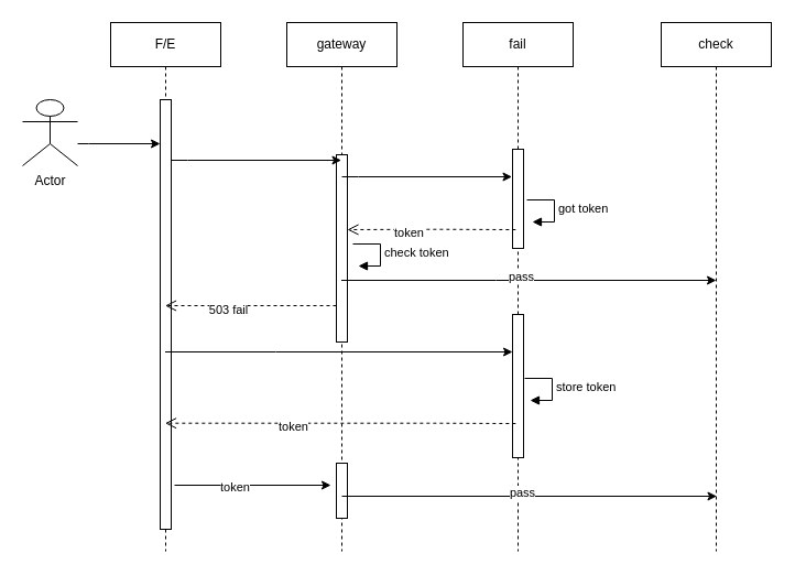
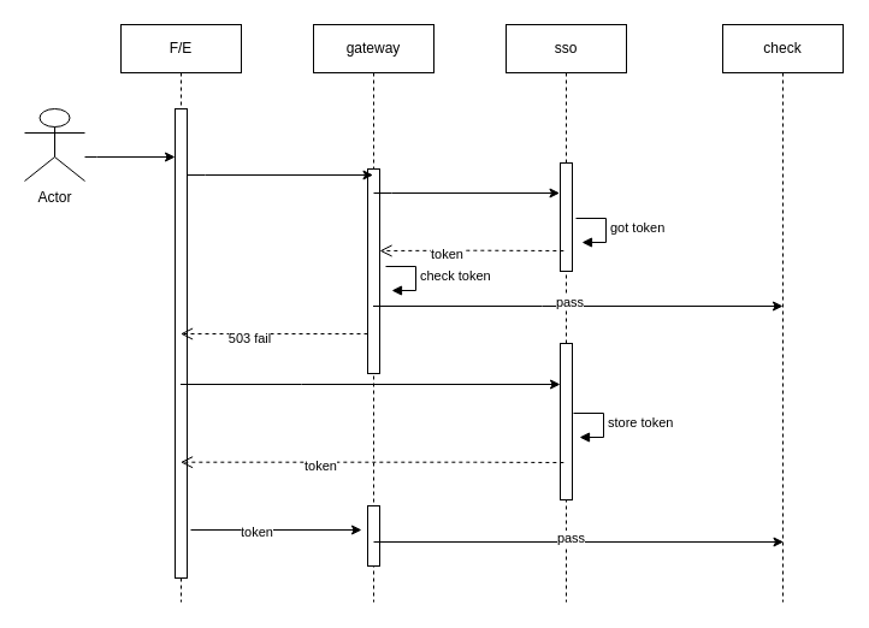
  <mxCell id="0" />
  <mxCell id="1" parent="0" />
  <mxCell id="2" value="F/E" style="shape=umlLifeline;perimeter=lifelinePerimeter;whiteSpace=wrap;html=1;container=1;collapsible=0;recursiveResize=0;outlineConnect=0;" vertex="1" parent="1"><mxGeometry x="100" y="20" width="100" height="480" as="geometry" /></mxCell>
  <mxCell id="3" value="" style="html=1;points=[];perimeter=orthogonalPerimeter;" vertex="1" parent="2"><mxGeometry x="45" y="70" width="10" height="390" as="geometry" /></mxCell>
  <mxCell id="4" value="gateway" style="shape=umlLifeline;perimeter=lifelinePerimeter;whiteSpace=wrap;html=1;container=1;collapsible=0;recursiveResize=0;outlineConnect=0;" vertex="1" parent="1"><mxGeometry x="260" y="20" width="100" height="480" as="geometry" /></mxCell>
  <mxCell id="5" value="" style="html=1;points=[];perimeter=orthogonalPerimeter;" vertex="1" parent="4"><mxGeometry x="45" y="120" width="10" height="170" as="geometry" /></mxCell>
  <mxCell id="6" value="" style="html=1;points=[];perimeter=orthogonalPerimeter;" vertex="1" parent="4"><mxGeometry x="45" y="400" width="10" height="50" as="geometry" /></mxCell>
- <mxCell id="7" value="fail" style="shape=umlLifeline;perimeter=lifelinePerimeter;whiteSpace=wrap;html=1;container=1;collapsible=0;recursiveResize=0;outlineConnect=0;" vertex="1" parent="1"><mxGeometry x="420" y="20" width="100" height="480" as="geometry" /></mxCell>
+ <mxCell id="7" value="sso" style="shape=umlLifeline;perimeter=lifelinePerimeter;whiteSpace=wrap;html=1;container=1;collapsible=0;recursiveResize=0;outlineConnect=0;" vertex="1" parent="1"><mxGeometry x="420" y="20" width="100" height="480" as="geometry" /></mxCell>
  <mxCell id="8" value="" style="html=1;points=[];perimeter=orthogonalPerimeter;" vertex="1" parent="7"><mxGeometry x="45" y="265" width="10" height="130" as="geometry" /></mxCell>
  <mxCell id="9" value="" style="html=1;points=[];perimeter=orthogonalPerimeter;" vertex="1" parent="7"><mxGeometry x="45" y="115" width="10" height="90" as="geometry" /></mxCell>
  <mxCell id="10" style="edgeStyle=orthogonalEdgeStyle;rounded=0;orthogonalLoop=1;jettySize=auto;html=1;" edge="1" parent="1" source="11" target="3"><mxGeometry relative="1" as="geometry"><Array as="points"><mxPoint x="80" y="130" /><mxPoint x="80" y="130" /></Array></mxGeometry></mxCell>
  <mxCell id="11" value="Actor" style="shape=umlActor;verticalLabelPosition=bottom;verticalAlign=top;html=1;" vertex="1" parent="1"><mxGeometry x="20" y="90" width="50" height="60" as="geometry" /></mxCell>
  <mxCell id="12" value="check" style="shape=umlLifeline;perimeter=lifelinePerimeter;whiteSpace=wrap;html=1;container=1;collapsible=0;recursiveResize=0;outlineConnect=0;" vertex="1" parent="1"><mxGeometry x="600" y="20" width="100" height="480" as="geometry" /></mxCell>
  <mxCell id="13" style="edgeStyle=orthogonalEdgeStyle;rounded=0;orthogonalLoop=1;jettySize=auto;html=1;" edge="1" parent="1"><mxGeometry relative="1" as="geometry"><mxPoint x="155" y="145" as="sourcePoint" /><mxPoint x="309.5" y="145" as="targetPoint" /><Array as="points"><mxPoint x="170" y="145" /><mxPoint x="170" y="145" /></Array></mxGeometry></mxCell>
  <mxCell id="14" value="check token" style="edgeStyle=orthogonalEdgeStyle;html=1;align=left;spacingLeft=2;endArrow=block;rounded=0;" edge="1" parent="1"><mxGeometry relative="1" as="geometry"><mxPoint x="320" y="221" as="sourcePoint" /><Array as="points"><mxPoint x="345" y="221" /></Array><mxPoint x="325" y="241" as="targetPoint" /></mxGeometry></mxCell>
  <mxCell id="15" style="edgeStyle=orthogonalEdgeStyle;rounded=0;orthogonalLoop=1;jettySize=auto;html=1;" edge="1" parent="1"><mxGeometry relative="1" as="geometry"><mxPoint x="309.5" y="254" as="sourcePoint" /><mxPoint x="650" y="254" as="targetPoint" /><Array as="points"><mxPoint x="450" y="254" /><mxPoint x="450" y="254" /></Array></mxGeometry></mxCell>
  <mxCell id="16" value="pass" style="edgeLabel;html=1;align=center;verticalAlign=middle;resizable=0;points=[];" vertex="1" connectable="0" parent="15"><mxGeometry x="-0.045" y="4" relative="1" as="geometry"><mxPoint as="offset" /></mxGeometry></mxCell>
  <mxCell id="17" style="html=1;verticalAlign=bottom;endArrow=open;dashed=1;endSize=8;" edge="1" parent="1"><mxGeometry relative="1" as="geometry"><mxPoint x="305" y="277" as="sourcePoint" /><mxPoint x="149.5" y="277" as="targetPoint" /><Array as="points"><mxPoint x="230" y="277" /><mxPoint x="230" y="277" /></Array></mxGeometry></mxCell>
  <mxCell id="18" value="503 fail" style="edgeLabel;html=1;align=center;verticalAlign=middle;resizable=0;points=[];" vertex="1" connectable="0" parent="17"><mxGeometry x="0.269" y="3" relative="1" as="geometry"><mxPoint as="offset" /></mxGeometry></mxCell>
  <mxCell id="19" style="edgeStyle=orthogonalEdgeStyle;rounded=0;orthogonalLoop=1;jettySize=auto;html=1;" edge="1" parent="1"><mxGeometry relative="1" as="geometry"><mxPoint x="149.5" y="319" as="sourcePoint" /><mxPoint x="465" y="319" as="targetPoint" /><Array as="points"><mxPoint x="250" y="319" /><mxPoint x="250" y="319" /></Array></mxGeometry></mxCell>
  <mxCell id="20" style="html=1;verticalAlign=bottom;endArrow=open;dashed=1;endSize=8;" edge="1" parent="1"><mxGeometry relative="1" as="geometry"><mxPoint x="467.83" y="208.02" as="sourcePoint" /><mxPoint x="315" y="208" as="targetPoint" /><Array as="points"><mxPoint x="395.5" y="207.7" /><mxPoint x="395.5" y="207.7" /></Array></mxGeometry></mxCell>
  <mxCell id="21" value="token" style="edgeLabel;html=1;align=center;verticalAlign=middle;resizable=0;points=[];" vertex="1" connectable="0" parent="20"><mxGeometry x="0.269" y="3" relative="1" as="geometry"><mxPoint as="offset" /></mxGeometry></mxCell>
  <mxCell id="22" value="got token" style="edgeStyle=orthogonalEdgeStyle;html=1;align=left;spacingLeft=2;endArrow=block;rounded=0;" edge="1" parent="1"><mxGeometry relative="1" as="geometry"><mxPoint x="478" y="181" as="sourcePoint" /><Array as="points"><mxPoint x="503" y="181" /></Array><mxPoint x="483" y="201" as="targetPoint" /></mxGeometry></mxCell>
  <mxCell id="23" value="store token" style="edgeStyle=orthogonalEdgeStyle;html=1;align=left;spacingLeft=2;endArrow=block;rounded=0;" edge="1" parent="1"><mxGeometry relative="1" as="geometry"><mxPoint x="476" y="343" as="sourcePoint" /><Array as="points"><mxPoint x="501" y="343" /></Array><mxPoint x="481" y="363" as="targetPoint" /></mxGeometry></mxCell>
  <mxCell id="24" style="html=1;verticalAlign=bottom;endArrow=open;dashed=1;endSize=8;" edge="1" parent="1"><mxGeometry relative="1" as="geometry"><mxPoint x="467.83" y="384.02" as="sourcePoint" /><mxPoint x="149.5" y="383.7" as="targetPoint" /><Array as="points"><mxPoint x="395.5" y="383.7" /><mxPoint x="395.5" y="383.7" /></Array></mxGeometry></mxCell>
  <mxCell id="25" value="token" style="edgeLabel;html=1;align=center;verticalAlign=middle;resizable=0;points=[];" vertex="1" connectable="0" parent="24"><mxGeometry x="0.269" y="3" relative="1" as="geometry"><mxPoint as="offset" /></mxGeometry></mxCell>
  <mxCell id="26" style="edgeStyle=orthogonalEdgeStyle;rounded=0;orthogonalLoop=1;jettySize=auto;html=1;" edge="1" parent="1"><mxGeometry relative="1" as="geometry"><mxPoint x="310" y="160" as="sourcePoint" /><mxPoint x="464.5" y="160" as="targetPoint" /><Array as="points"><mxPoint x="325" y="160" /><mxPoint x="325" y="160" /></Array></mxGeometry></mxCell>
  <mxCell id="27" style="edgeStyle=orthogonalEdgeStyle;rounded=0;orthogonalLoop=1;jettySize=auto;html=1;" edge="1" parent="1"><mxGeometry relative="1" as="geometry"><mxPoint x="158" y="440" as="sourcePoint" /><mxPoint x="300" y="440" as="targetPoint" /><Array as="points"><mxPoint x="258.5" y="440" /><mxPoint x="258.5" y="440" /></Array></mxGeometry></mxCell>
  <mxCell id="28" value="token" style="edgeLabel;html=1;align=center;verticalAlign=middle;resizable=0;points=[];" vertex="1" connectable="0" parent="27"><mxGeometry x="0.415" y="-45" relative="1" as="geometry"><mxPoint x="-46" y="-44" as="offset" /></mxGeometry></mxCell>
  <mxCell id="29" style="edgeStyle=orthogonalEdgeStyle;rounded=0;orthogonalLoop=1;jettySize=auto;html=1;" edge="1" parent="1"><mxGeometry relative="1" as="geometry"><mxPoint x="310" y="450" as="sourcePoint" /><mxPoint x="650.5" y="450" as="targetPoint" /><Array as="points"><mxPoint x="450.5" y="450" /><mxPoint x="450.5" y="450" /></Array></mxGeometry></mxCell>
  <mxCell id="30" value="pass" style="edgeLabel;html=1;align=center;verticalAlign=middle;resizable=0;points=[];" vertex="1" connectable="0" parent="29"><mxGeometry x="-0.045" y="4" relative="1" as="geometry"><mxPoint as="offset" /></mxGeometry></mxCell>
